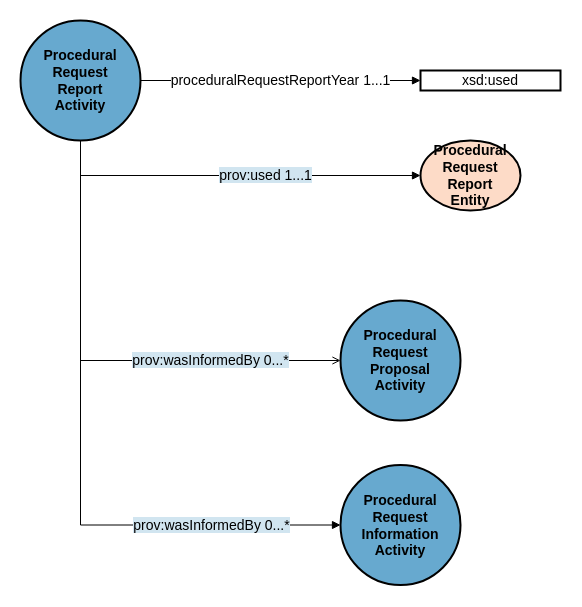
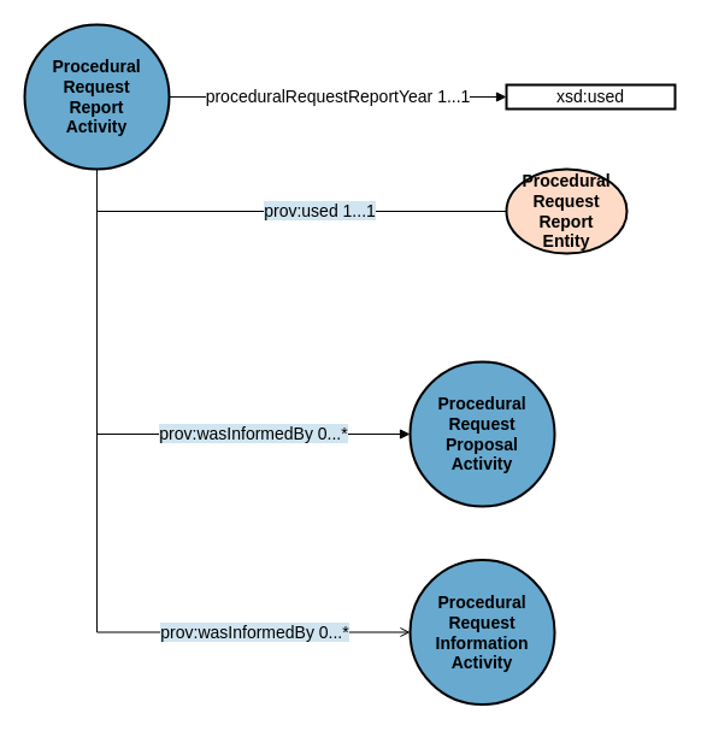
  <mxCell id="0" />
  <mxCell id="1" parent="0" />
  <mxCell id="2" value="&lt;b&gt;Procedural&lt;/b&gt;&lt;div&gt;&lt;b&gt;Request&lt;/b&gt;&lt;/div&gt;&lt;div&gt;&lt;b&gt;Report&lt;/b&gt;&lt;/div&gt;&lt;div&gt;&lt;b&gt;Activity&lt;/b&gt;&lt;/div&gt;" style="ellipse;whiteSpace=wrap;html=1;rounded=0;shadow=0;glass=0;comic=0;strokeColor=#000000;strokeWidth=2;fillColor=#67A9CF;gradientColor=none;fontSize=14;fontColor=#000000;align=center;" parent="1" vertex="1"><mxGeometry x="20" y="20" width="120" height="120" as="geometry" /></mxCell>
  <mxCell id="3" value="proceduralRequestReportYear 1...1" style="endArrow=block;html=1;strokeColor=#000000;fontSize=14;fontColor=#000000;endFill=1;exitX=1;exitY=0.5;exitDx=0;exitDy=0;entryX=0;entryY=0.5;entryDx=0;entryDy=0;" parent="1" source="2" target="4" edge="1"><mxGeometry width="50" height="50" relative="1" as="geometry"><mxPoint x="170" y="70" as="sourcePoint" /><mxPoint x="340" y="80" as="targetPoint" /></mxGeometry></mxCell>
  <mxCell id="4" value="xsd:used" style="whiteSpace=wrap;html=1;rounded=0;shadow=0;glass=0;comic=0;strokeColor=#000000;strokeWidth=2;fillColor=#FFFFFF;gradientColor=none;fontSize=14;fontColor=#000000;align=center;" parent="1" vertex="1"><mxGeometry x="420" y="70" width="140" height="20" as="geometry" /></mxCell>
  <mxCell id="5" value="&lt;b&gt;Procedural&lt;/b&gt;&lt;div&gt;&lt;b&gt;Request&lt;/b&gt;&lt;/div&gt;&lt;div&gt;&lt;b&gt;Report&lt;/b&gt;&lt;/div&gt;&lt;div&gt;&lt;b&gt;Entity&lt;/b&gt;&lt;/div&gt;" style="ellipse;whiteSpace=wrap;html=1;rounded=0;shadow=0;glass=0;comic=0;strokeColor=#000000;strokeWidth=2;fillColor=#fddbc7;gradientColor=none;fontSize=14;fontColor=#000000;align=center;" vertex="1" parent="1"><mxGeometry x="420" y="140" width="100" height="70" as="geometry" /></mxCell>
- <mxCell id="6" value="&lt;span style=&quot;background-color: rgb(209, 229, 240);&quot;&gt;&lt;font&gt;prov:used 1...1&lt;/font&gt;&lt;/span&gt;" style="endArrow=block;html=1;strokeColor=#000000;fontSize=14;fontColor=#000000;endFill=1;exitX=0.5;exitY=1;exitDx=0;exitDy=0;entryX=0;entryY=0.5;entryDx=0;entryDy=0;edgeStyle=orthogonalEdgeStyle;rounded=0;curved=0;" edge="1" parent="1" source="2" target="5"><mxGeometry x="0.171" width="50" height="50" relative="1" as="geometry"><mxPoint x="250" y="450" as="sourcePoint" /><mxPoint x="390" y="450" as="targetPoint" /><mxPoint as="offset" /></mxGeometry></mxCell>
+ <mxCell id="6" value="&lt;span style=&quot;background-color: rgb(209, 229, 240);&quot;&gt;&lt;font&gt;prov:used 1...1&lt;/font&gt;&lt;/span&gt;" style="endArrow=none;html=1;strokeColor=#000000;fontSize=14;fontColor=#000000;endFill=1;exitX=0.5;exitY=1;exitDx=0;exitDy=0;entryX=0;entryY=0.5;entryDx=0;entryDy=0;edgeStyle=orthogonalEdgeStyle;rounded=0;curved=0;" edge="1" parent="1" source="2" target="5"><mxGeometry x="0.171" width="50" height="50" relative="1" as="geometry"><mxPoint x="250" y="450" as="sourcePoint" /><mxPoint x="390" y="450" as="targetPoint" /><mxPoint as="offset" /></mxGeometry></mxCell>
  <mxCell id="7" value="&lt;b&gt;Procedural&lt;/b&gt;&lt;div&gt;&lt;b&gt;Request&lt;/b&gt;&lt;/div&gt;&lt;div&gt;&lt;b&gt;Proposal&lt;/b&gt;&lt;/div&gt;&lt;div&gt;&lt;b&gt;Activity&lt;/b&gt;&lt;/div&gt;" style="ellipse;whiteSpace=wrap;html=1;rounded=0;shadow=0;glass=0;comic=0;strokeColor=#000000;strokeWidth=2;fillColor=#67A9CF;gradientColor=none;fontSize=14;fontColor=#000000;align=center;" vertex="1" parent="1"><mxGeometry x="340" y="300" width="120" height="120" as="geometry" /></mxCell>
  <mxCell id="8" value="&lt;b&gt;Procedural&lt;/b&gt;&lt;div&gt;&lt;b&gt;Request&lt;/b&gt;&lt;/div&gt;&lt;div&gt;&lt;b&gt;Information&lt;/b&gt;&lt;/div&gt;&lt;div&gt;&lt;b&gt;Activity&lt;/b&gt;&lt;/div&gt;" style="ellipse;whiteSpace=wrap;html=1;rounded=0;shadow=0;glass=0;comic=0;strokeColor=#000000;strokeWidth=2;fillColor=#67A9CF;gradientColor=none;fontSize=14;fontColor=#000000;align=center;" vertex="1" parent="1"><mxGeometry x="340" y="464.5" width="120" height="120" as="geometry" /></mxCell>
- <mxCell id="9" value="&lt;span style=&quot;background-color: rgb(209, 229, 240);&quot;&gt;prov:wasInformedBy 0...*&lt;/span&gt;" style="endArrow=open;html=1;strokeColor=#000000;fontSize=14;fontColor=#000000;endFill=1;exitX=0.5;exitY=1;exitDx=0;exitDy=0;entryX=0;entryY=0.5;entryDx=0;entryDy=0;edgeStyle=orthogonalEdgeStyle;rounded=0;curved=0;" edge="1" parent="1" source="2" target="7"><mxGeometry x="0.458" width="50" height="50" relative="1" as="geometry"><mxPoint x="90" y="150" as="sourcePoint" /><mxPoint x="310" y="260" as="targetPoint" /><mxPoint as="offset" /></mxGeometry></mxCell>
- <mxCell id="10" value="&lt;span style=&quot;background-color: rgb(209, 229, 240);&quot;&gt;prov:wasInformedBy 0...*&lt;/span&gt;" style="endArrow=block;html=1;strokeColor=#000000;fontSize=14;fontColor=#000000;endFill=1;exitX=0.5;exitY=1;exitDx=0;exitDy=0;entryX=0;entryY=0.5;entryDx=0;entryDy=0;edgeStyle=orthogonalEdgeStyle;rounded=0;curved=0;" edge="1" parent="1" source="2" target="8"><mxGeometry x="0.597" width="50" height="50" relative="1" as="geometry"><mxPoint x="90" y="150" as="sourcePoint" /><mxPoint x="310" y="450" as="targetPoint" /><mxPoint as="offset" /></mxGeometry></mxCell>
+ <mxCell id="9" value="&lt;span style=&quot;background-color: rgb(209, 229, 240);&quot;&gt;prov:wasInformedBy 0...*&lt;/span&gt;" style="endArrow=block;html=1;strokeColor=#000000;fontSize=14;fontColor=#000000;endFill=1;exitX=0.5;exitY=1;exitDx=0;exitDy=0;entryX=0;entryY=0.5;entryDx=0;entryDy=0;edgeStyle=orthogonalEdgeStyle;rounded=0;curved=0;" edge="1" parent="1" source="2" target="7"><mxGeometry x="0.458" width="50" height="50" relative="1" as="geometry"><mxPoint x="90" y="150" as="sourcePoint" /><mxPoint x="310" y="260" as="targetPoint" /><mxPoint as="offset" /></mxGeometry></mxCell>
+ <mxCell id="10" value="&lt;span style=&quot;background-color: rgb(209, 229, 240);&quot;&gt;prov:wasInformedBy 0...*&lt;/span&gt;" style="endArrow=open;html=1;strokeColor=#000000;fontSize=14;fontColor=#000000;endFill=1;exitX=0.5;exitY=1;exitDx=0;exitDy=0;entryX=0;entryY=0.5;entryDx=0;entryDy=0;edgeStyle=orthogonalEdgeStyle;rounded=0;curved=0;" edge="1" parent="1" source="2" target="8"><mxGeometry x="0.597" width="50" height="50" relative="1" as="geometry"><mxPoint x="90" y="150" as="sourcePoint" /><mxPoint x="310" y="450" as="targetPoint" /><mxPoint as="offset" /></mxGeometry></mxCell>
